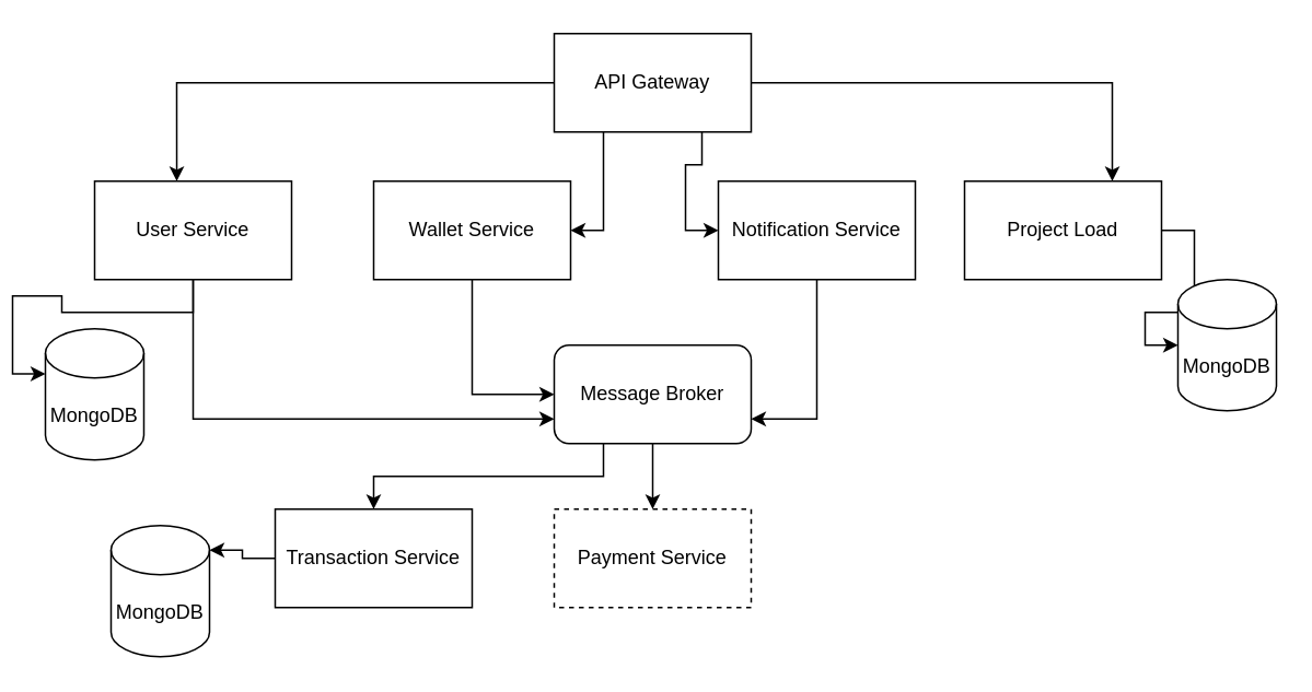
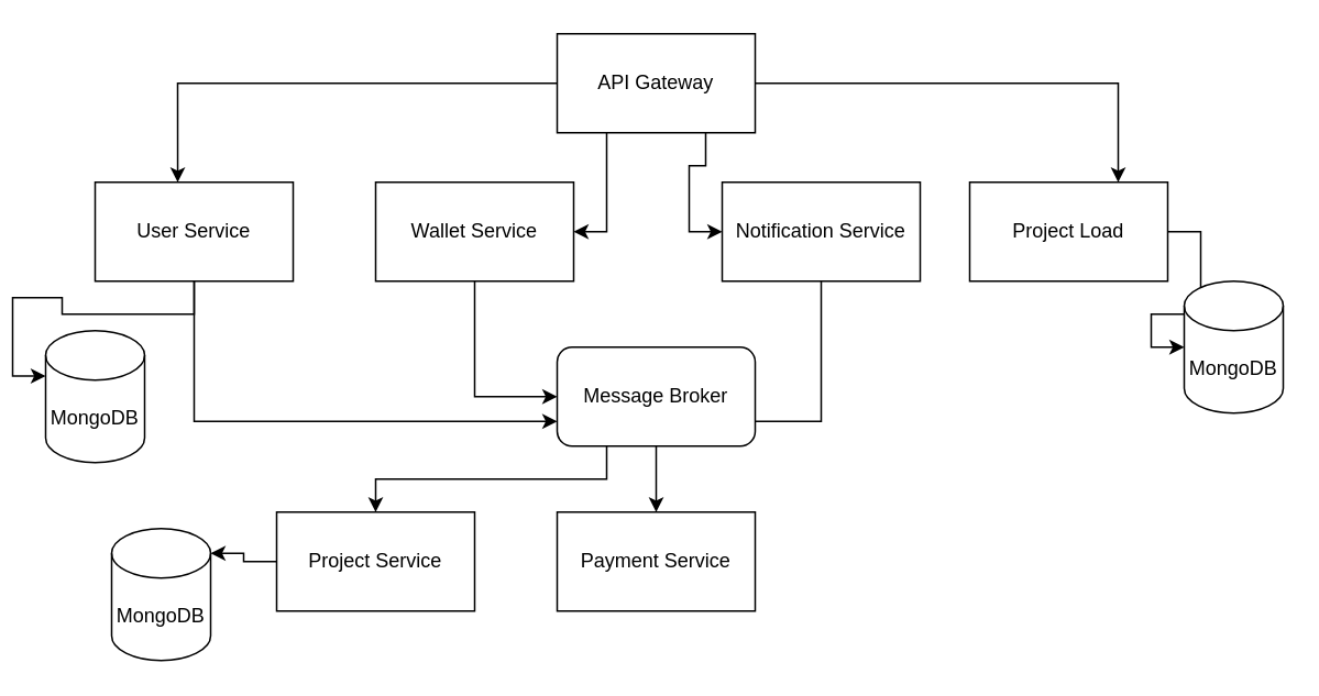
  <mxCell id="0" />
  <mxCell id="1" parent="0" />
  <mxCell id="2" style="edgeStyle=orthogonalEdgeStyle;rounded=0;orthogonalLoop=1;jettySize=auto;html=1;exitX=0.25;exitY=1;exitDx=0;exitDy=0;entryX=1;entryY=0.5;entryDx=0;entryDy=0;" edge="1" parent="1" source="5" target="9"><mxGeometry relative="1" as="geometry" /></mxCell>
  <mxCell id="3" style="edgeStyle=orthogonalEdgeStyle;rounded=0;orthogonalLoop=1;jettySize=auto;html=1;exitX=0.75;exitY=1;exitDx=0;exitDy=0;entryX=0;entryY=0.5;entryDx=0;entryDy=0;" edge="1" parent="1" source="5" target="11"><mxGeometry relative="1" as="geometry" /></mxCell>
  <mxCell id="4" style="edgeStyle=orthogonalEdgeStyle;rounded=0;orthogonalLoop=1;jettySize=auto;html=1;entryX=0.75;entryY=0;entryDx=0;entryDy=0;" edge="1" parent="1" source="5" target="13"><mxGeometry relative="1" as="geometry" /></mxCell>
  <mxCell id="5" value="API Gateway" style="rounded=0;whiteSpace=wrap;html=1;" vertex="1" parent="1"><mxGeometry x="330" y="20" width="120" height="60" as="geometry" /></mxCell>
  <mxCell id="6" style="edgeStyle=orthogonalEdgeStyle;rounded=0;orthogonalLoop=1;jettySize=auto;html=1;entryX=0;entryY=0.75;entryDx=0;entryDy=0;" edge="1" parent="1" source="7" target="16"><mxGeometry relative="1" as="geometry"><Array as="points"><mxPoint x="110" y="255" /></Array></mxGeometry></mxCell>
  <mxCell id="7" value="User Service" style="rounded=0;whiteSpace=wrap;html=1;" vertex="1" parent="1"><mxGeometry x="50" y="110" width="120" height="60" as="geometry" /></mxCell>
  <mxCell id="8" style="edgeStyle=orthogonalEdgeStyle;rounded=0;orthogonalLoop=1;jettySize=auto;html=1;entryX=0;entryY=0.5;entryDx=0;entryDy=0;" edge="1" parent="1" source="9" target="16"><mxGeometry relative="1" as="geometry" /></mxCell>
  <mxCell id="9" value="Wallet Service" style="rounded=0;whiteSpace=wrap;html=1;" vertex="1" parent="1"><mxGeometry x="220" y="110" width="120" height="60" as="geometry" /></mxCell>
- <mxCell id="10" style="edgeStyle=orthogonalEdgeStyle;rounded=0;orthogonalLoop=1;jettySize=auto;html=1;entryX=1;entryY=0.75;entryDx=0;entryDy=0;" edge="1" parent="1" source="11" target="16"><mxGeometry relative="1" as="geometry" /></mxCell>
+ <mxCell id="10" style="edgeStyle=orthogonalEdgeStyle;rounded=0;orthogonalLoop=1;jettySize=auto;html=1;entryX=1;entryY=0.75;entryDx=0;entryDy=0;endArrow=none;" edge="1" parent="1" source="11" target="16"><mxGeometry relative="1" as="geometry" /></mxCell>
  <mxCell id="11" value="Notification Service" style="rounded=0;whiteSpace=wrap;html=1;" vertex="1" parent="1"><mxGeometry x="430" y="110" width="120" height="60" as="geometry" /></mxCell>
  <mxCell id="12" style="edgeStyle=orthogonalEdgeStyle;rounded=0;orthogonalLoop=1;jettySize=auto;html=1;" edge="1" parent="1" source="13" target="20"><mxGeometry relative="1" as="geometry" /></mxCell>
  <mxCell id="13" value="Project Load" style="rounded=0;whiteSpace=wrap;html=1;" vertex="1" parent="1"><mxGeometry x="580" y="110" width="120" height="60" as="geometry" /></mxCell>
  <mxCell id="14" style="edgeStyle=orthogonalEdgeStyle;rounded=0;orthogonalLoop=1;jettySize=auto;html=1;exitX=0.5;exitY=1;exitDx=0;exitDy=0;entryX=0.5;entryY=0;entryDx=0;entryDy=0;" edge="1" parent="1" source="16" target="17"><mxGeometry relative="1" as="geometry" /></mxCell>
  <mxCell id="15" style="edgeStyle=orthogonalEdgeStyle;rounded=0;orthogonalLoop=1;jettySize=auto;html=1;exitX=0.25;exitY=1;exitDx=0;exitDy=0;" edge="1" parent="1" source="16" target="22"><mxGeometry relative="1" as="geometry" /></mxCell>
  <mxCell id="16" value="Message Broker" style="rounded=1;whiteSpace=wrap;html=1;" vertex="1" parent="1"><mxGeometry x="330" y="210" width="120" height="60" as="geometry" /></mxCell>
- <mxCell id="17" value="Payment Service" style="rounded=0;whiteSpace=wrap;html=1;dashed=1;" vertex="1" parent="1"><mxGeometry x="330" y="310" width="120" height="60" as="geometry" /></mxCell>
+ <mxCell id="17" value="Payment Service" style="rounded=0;whiteSpace=wrap;html=1;" vertex="1" parent="1"><mxGeometry x="330" y="310" width="120" height="60" as="geometry" /></mxCell>
  <mxCell id="18" style="edgeStyle=orthogonalEdgeStyle;rounded=0;orthogonalLoop=1;jettySize=auto;html=1;entryX=0.417;entryY=0;entryDx=0;entryDy=0;entryPerimeter=0;" edge="1" parent="1" source="5" target="7"><mxGeometry relative="1" as="geometry" /></mxCell>
  <mxCell id="19" value="MongoDB" style="shape=cylinder3;whiteSpace=wrap;html=1;boundedLbl=1;backgroundOutline=1;size=15;" vertex="1" parent="1"><mxGeometry x="20" y="200" width="60" height="80" as="geometry" /></mxCell>
  <mxCell id="20" value="MongoDB" style="shape=cylinder3;whiteSpace=wrap;html=1;boundedLbl=1;backgroundOutline=1;size=15;" vertex="1" parent="1"><mxGeometry x="710" y="170" width="60" height="80" as="geometry" /></mxCell>
  <mxCell id="21" style="edgeStyle=orthogonalEdgeStyle;rounded=0;orthogonalLoop=1;jettySize=auto;html=1;entryX=0;entryY=0;entryDx=0;entryDy=27.5;entryPerimeter=0;" edge="1" parent="1" source="7" target="19"><mxGeometry relative="1" as="geometry" /></mxCell>
- <mxCell id="22" value="Transaction Service" style="rounded=0;whiteSpace=wrap;html=1;" vertex="1" parent="1"><mxGeometry x="160" y="310" width="120" height="60" as="geometry" /></mxCell>
+ <mxCell id="22" value="Project Service" style="rounded=0;whiteSpace=wrap;html=1;" vertex="1" parent="1"><mxGeometry x="160" y="310" width="120" height="60" as="geometry" /></mxCell>
  <mxCell id="23" value="MongoDB" style="shape=cylinder3;whiteSpace=wrap;html=1;boundedLbl=1;backgroundOutline=1;size=15;" vertex="1" parent="1"><mxGeometry x="60" y="320" width="60" height="80" as="geometry" /></mxCell>
  <mxCell id="24" style="edgeStyle=orthogonalEdgeStyle;rounded=0;orthogonalLoop=1;jettySize=auto;html=1;entryX=1;entryY=0;entryDx=0;entryDy=15;entryPerimeter=0;" edge="1" parent="1" source="22" target="23"><mxGeometry relative="1" as="geometry" /></mxCell>
